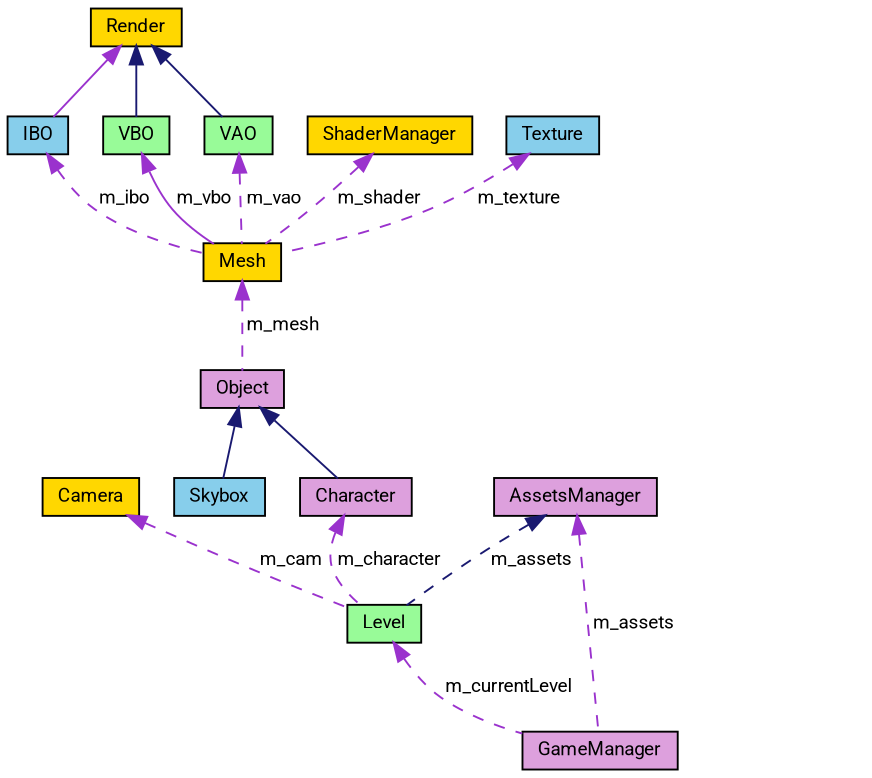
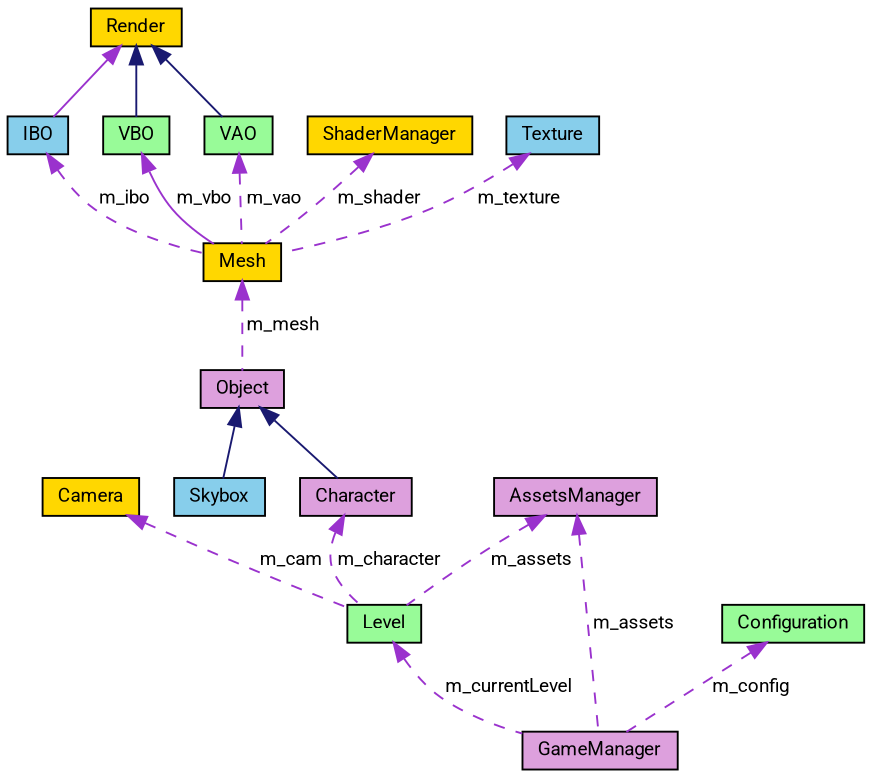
  digraph {
    fontname=Roboto
    node [color=black fillcolor=plum fontname=Roboto fontsize=10 shape=record style=filled]
    edge [color=darkorchid3 dir=back fontname=Roboto fontsize=10 labelfontname=Helvetica labelfontsize=10 style=dashed]
    n1 [fontcolor=black height=0.2 label=GameManager width=0.4]
    n2 [fillcolor=palegreen height=0.2 label=Level width=0.4]
    n3 [fillcolor=gold height=0.2 label=Camera width=0.4]
    n4 [fillcolor=skyblue height=0.2 label=Skybox width=0.4]
    n5 [height=0.2 label=Object width=0.4]
    n6 [height=0.2 label=Character width=0.4]
    n7 [fillcolor=gold height=0.2 label=Mesh width=0.4]
    n8 [fillcolor=skyblue height=0.2 label=IBO width=0.4]
    n9 [fillcolor=gold height=0.2 label=Render width=0.4]
    n10 [fillcolor=palegreen height=0.2 label=VBO width=0.4]
    n11 [fillcolor=palegreen height=0.2 label=VAO width=0.4]
    n12 [fillcolor=gold height=0.2 label=ShaderManager width=0.4]
    n13 [fillcolor=skyblue height=0.2 label=Texture width=0.4]
    n14 [height=0.2 label=AssetsManager width=0.4]
+   n15 [fillcolor=palegreen height=0.2 label=Configuration width=0.4]
    n2 -> n1 [label=" m_currentLevel"]
    n3 -> n2 [label=" m_cam"]
    n5 -> n4 [color=midnightblue style=solid]
    n5 -> n6 [color=midnightblue style=solid]
    n6 -> n2 [label=" m_character"]
    n7 -> n5 [label=" m_mesh"]
    n8 -> n7 [label=" m_ibo"]
    n9 -> n8 [style=solid]
    n9 -> n10 [color=midnightblue style=solid]
    n9 -> n11 [color=midnightblue style=solid]
    n10 -> n7 [label=" m_vbo" style=solid]
    n11 -> n7 [label=" m_vao"]
    n12 -> n7 [label=" m_shader"]
    n13 -> n7 [label=" m_texture"]
    n14 -> n1 [label=" m_assets"]
-   n14 -> n2 [color=midnightblue label=" m_assets"]
+   n14 -> n2 [label=" m_assets"]
+   n15 -> n1 [label=" m_config"]
  }
